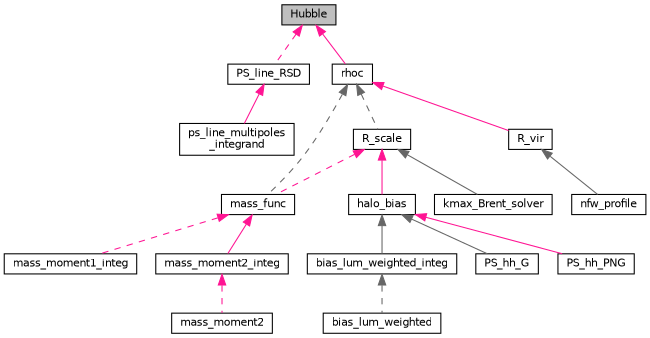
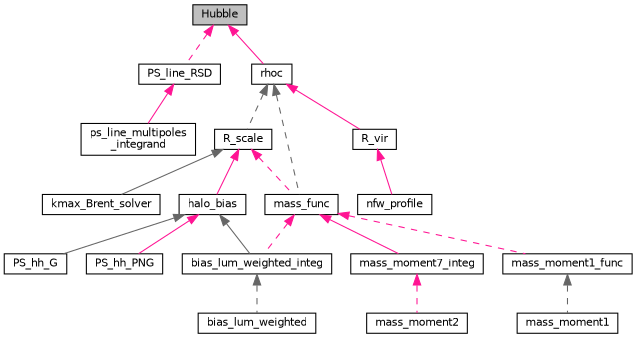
  digraph {
    rankdir=TB
    node [color=black fillcolor=white fontname=Helvetica fontsize=10 shape=record style=filled]
    edge [color=deeppink dir=back fontname=Helvetica fontsize=10 labelfontname=Helvetica labelfontsize=10 style=solid]
    n1 [fillcolor=grey75 fontcolor=black height=0.2 label=Hubble width=0.4]
    n2 [height=0.2 label=PS_line_RSD width=0.4]
    n3 [height=0.2 label=rhoc width=0.4]
    n4 [height=0.2 label="ps_line_multipoles\l_integrand" width=0.4]
    n5 [height=0.2 label=mass_func width=0.4]
    n6 [height=0.2 label=R_scale width=0.4]
    n7 [height=0.2 label=R_vir width=0.4]
    n8 [height=0.2 label=bias_lum_weighted_integ width=0.4]
-   n9 [height=0.2 label=mass_moment1_integ width=0.4]
-   n10 [height=0.2 label=mass_moment2_integ width=0.4]
+   n9 [height=0.2 label=mass_moment1_func width=0.4]
+   n10 [height=0.2 label=mass_moment7_integ width=0.4]
    n11 [height=0.2 label=halo_bias width=0.4]
    n12 [height=0.2 label=kmax_Brent_solver width=0.4]
    n13 [height=0.2 label=nfw_profile width=0.4]
    n14 [height=0.2 label=bias_lum_weighted width=0.4]
+   n15 [height=0.2 label=mass_moment1 width=0.4]
    n16 [height=0.2 label=mass_moment2 width=0.4]
    n17 [height=0.2 label=PS_hh_G width=0.4]
    n18 [height=0.2 label=PS_hh_PNG width=0.4]
    n1 -> n2 [style=dashed]
    n1 -> n3
    n2 -> n4
    n3 -> n5 [color=gray40 style=dashed]
    n3 -> n6 [color=gray40 style=dashed]
    n3 -> n7
+   n5 -> n8 [style=dashed]
    n5 -> n9 [style=dashed]
    n5 -> n10
    n6 -> n5 [style=dashed]
    n6 -> n11
    n6 -> n12 [color=gray40]
-   n7 -> n13 [color=gray40]
+   n7 -> n13
    n8 -> n14 [color=gray40 style=dashed]
+   n9 -> n15 [color=gray40 style=dashed]
    n10 -> n16 [style=dashed]
    n11 -> n8 [color=gray40]
    n11 -> n17 [color=gray40]
    n11 -> n18
  }
